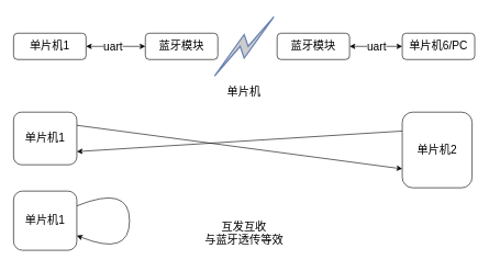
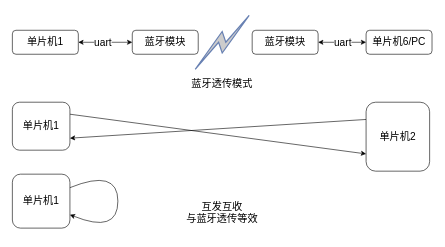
  <mxCell id="0" />
  <mxCell id="1" parent="0" />
  <mxCell id="2" style="edgeStyle=orthogonalEdgeStyle;rounded=0;orthogonalLoop=1;jettySize=auto;html=1;exitX=1;exitY=0.5;exitDx=0;exitDy=0;entryX=0;entryY=0.5;entryDx=0;entryDy=0;fontSize=17;startArrow=classic;startFill=1;" edge="1" parent="1" source="4" target="5"><mxGeometry relative="1" as="geometry"><mxPoint x="199.82" y="69.7" as="targetPoint" /></mxGeometry></mxCell>
  <mxCell id="3" value="uart" style="edgeLabel;html=1;align=center;verticalAlign=middle;resizable=0;points=[];fontSize=17;" vertex="1" connectable="0" parent="2"><mxGeometry x="-0.319" y="-4" relative="1" as="geometry"><mxPoint x="9.17" y="-4" as="offset" /></mxGeometry></mxCell>
  <mxCell id="4" value="单片机1" style="rounded=1;whiteSpace=wrap;html=1;fontSize=17;" vertex="1" parent="1"><mxGeometry x="20" y="50" width="110" height="40" as="geometry" /></mxCell>
  <mxCell id="5" value="蓝牙模块" style="rounded=1;whiteSpace=wrap;html=1;fontSize=17;" vertex="1" parent="1"><mxGeometry x="220" y="50" width="110" height="40" as="geometry" /></mxCell>
  <mxCell id="6" style="edgeStyle=orthogonalEdgeStyle;rounded=0;orthogonalLoop=1;jettySize=auto;html=1;exitX=1;exitY=0.5;exitDx=0;exitDy=0;entryX=0;entryY=0.5;entryDx=0;entryDy=0;fontSize=17;startArrow=classic;startFill=1;" edge="1" parent="1" source="8" target="9"><mxGeometry relative="1" as="geometry"><Array as="points"><mxPoint x="560" y="70" /><mxPoint x="560" y="70" /></Array></mxGeometry></mxCell>
  <mxCell id="7" value="uart" style="edgeLabel;html=1;align=center;verticalAlign=middle;resizable=0;points=[];fontSize=17;" vertex="1" connectable="0" parent="6"><mxGeometry x="-0.212" y="2" relative="1" as="geometry"><mxPoint x="8.33" y="2" as="offset" /></mxGeometry></mxCell>
  <mxCell id="8" value="蓝牙模块" style="rounded=1;whiteSpace=wrap;html=1;fontSize=17;" vertex="1" parent="1"><mxGeometry x="420" y="50" width="110" height="40" as="geometry" /></mxCell>
  <mxCell id="9" value="单片机6/PC" style="rounded=1;whiteSpace=wrap;html=1;fontSize=17;" vertex="1" parent="1"><mxGeometry x="610" y="50" width="110" height="40" as="geometry" /></mxCell>
  <mxCell id="10" value="" style="html=1;outlineConnect=0;fillColor=#CCCCCC;strokeColor=#6881B3;gradientColor=none;gradientDirection=north;strokeWidth=2;shape=mxgraph.networks.comm_link_edge;html=1;startArrow=classic;startFill=1;fontSize=17;" edge="1" parent="1"><mxGeometry width="100" height="100" relative="1" as="geometry"><mxPoint x="320" y="120" as="sourcePoint" /><mxPoint x="420" y="20" as="targetPoint" /></mxGeometry></mxCell>
  <mxCell id="11" style="rounded=0;orthogonalLoop=1;jettySize=auto;html=1;exitX=1;exitY=0.25;exitDx=0;exitDy=0;startArrow=none;startFill=0;fontSize=17;entryX=0;entryY=0.75;entryDx=0;entryDy=0;" edge="1" parent="1" source="12" target="14"><mxGeometry relative="1" as="geometry"><mxPoint x="246" y="180" as="targetPoint" /></mxGeometry></mxCell>
  <mxCell id="12" value="单片机1" style="rounded=1;whiteSpace=wrap;html=1;fontSize=17;" vertex="1" parent="1"><mxGeometry x="20" y="170" width="96" height="80" as="geometry" /></mxCell>
  <mxCell id="13" style="edgeStyle=none;rounded=0;orthogonalLoop=1;jettySize=auto;html=1;exitX=0;exitY=0.25;exitDx=0;exitDy=0;entryX=1;entryY=0.75;entryDx=0;entryDy=0;startArrow=none;startFill=0;fontSize=17;" edge="1" parent="1" source="14" target="12"><mxGeometry relative="1" as="geometry" /></mxCell>
  <mxCell id="14" value="单片机2" style="rounded=1;whiteSpace=wrap;html=1;fontSize=17;" vertex="1" parent="1"><mxGeometry x="610" y="170" width="106" height="115" as="geometry" /></mxCell>
  <mxCell id="15" value="单片机1" style="rounded=1;whiteSpace=wrap;html=1;fontSize=17;" vertex="1" parent="1"><mxGeometry x="20" y="290" width="96" height="90" as="geometry" /></mxCell>
  <mxCell id="16" value="" style="curved=1;endArrow=classic;html=1;fontSize=17;exitX=1;exitY=0.25;exitDx=0;exitDy=0;entryX=1;entryY=0.75;entryDx=0;entryDy=0;" edge="1" parent="1" source="15" target="15"><mxGeometry width="50" height="50" relative="1" as="geometry"><mxPoint x="366" y="180" as="sourcePoint" /><mxPoint x="416" y="130" as="targetPoint" /><Array as="points"><mxPoint x="196" y="280" /><mxPoint x="196" y="390" /></Array></mxGeometry></mxCell>
- <mxCell id="17" value="单片机" style="text;html=1;strokeColor=none;fillColor=none;align=center;verticalAlign=middle;whiteSpace=wrap;rounded=0;fontSize=17;" vertex="1" parent="1"><mxGeometry x="310" y="130" width="120" height="20" as="geometry" /></mxCell>
+ <mxCell id="17" value="蓝牙透传模式" style="text;html=1;strokeColor=none;fillColor=none;align=center;verticalAlign=middle;whiteSpace=wrap;rounded=0;fontSize=17;" vertex="1" parent="1"><mxGeometry x="310" y="130" width="120" height="20" as="geometry" /></mxCell>
  <mxCell id="18" value="互发互收&lt;br&gt;与蓝牙透传等效" style="text;html=1;strokeColor=none;fillColor=none;align=center;verticalAlign=middle;whiteSpace=wrap;rounded=0;fontSize=17;" vertex="1" parent="1"><mxGeometry x="297" y="345" width="146" height="20" as="geometry" /></mxCell>
